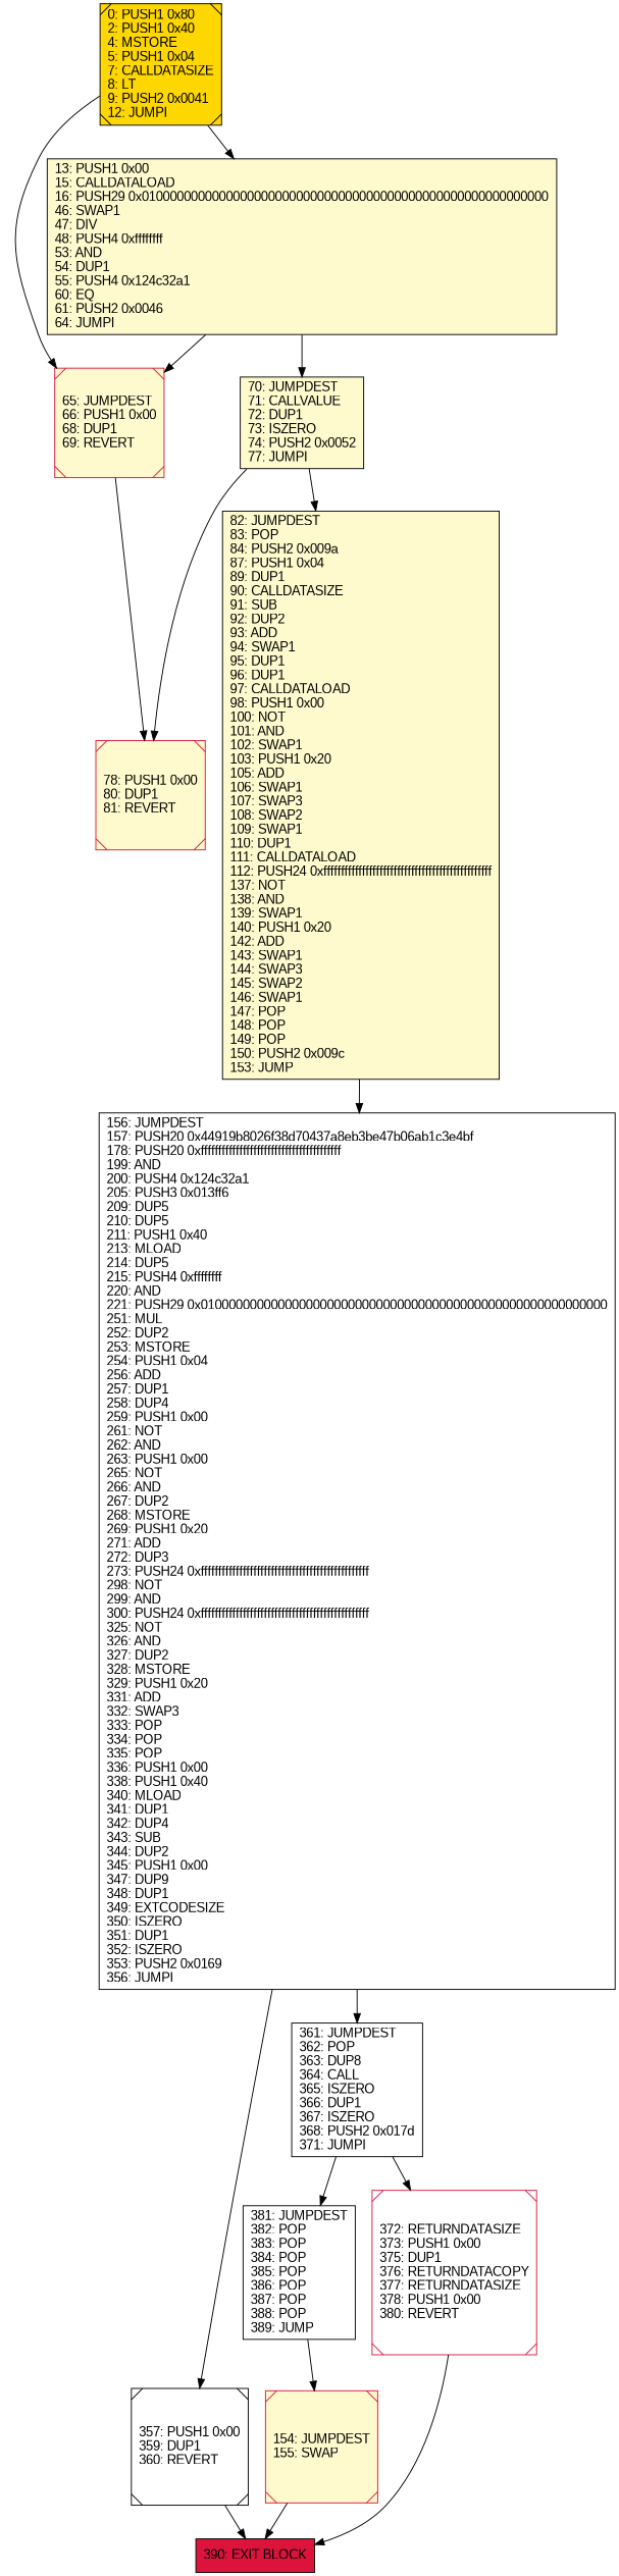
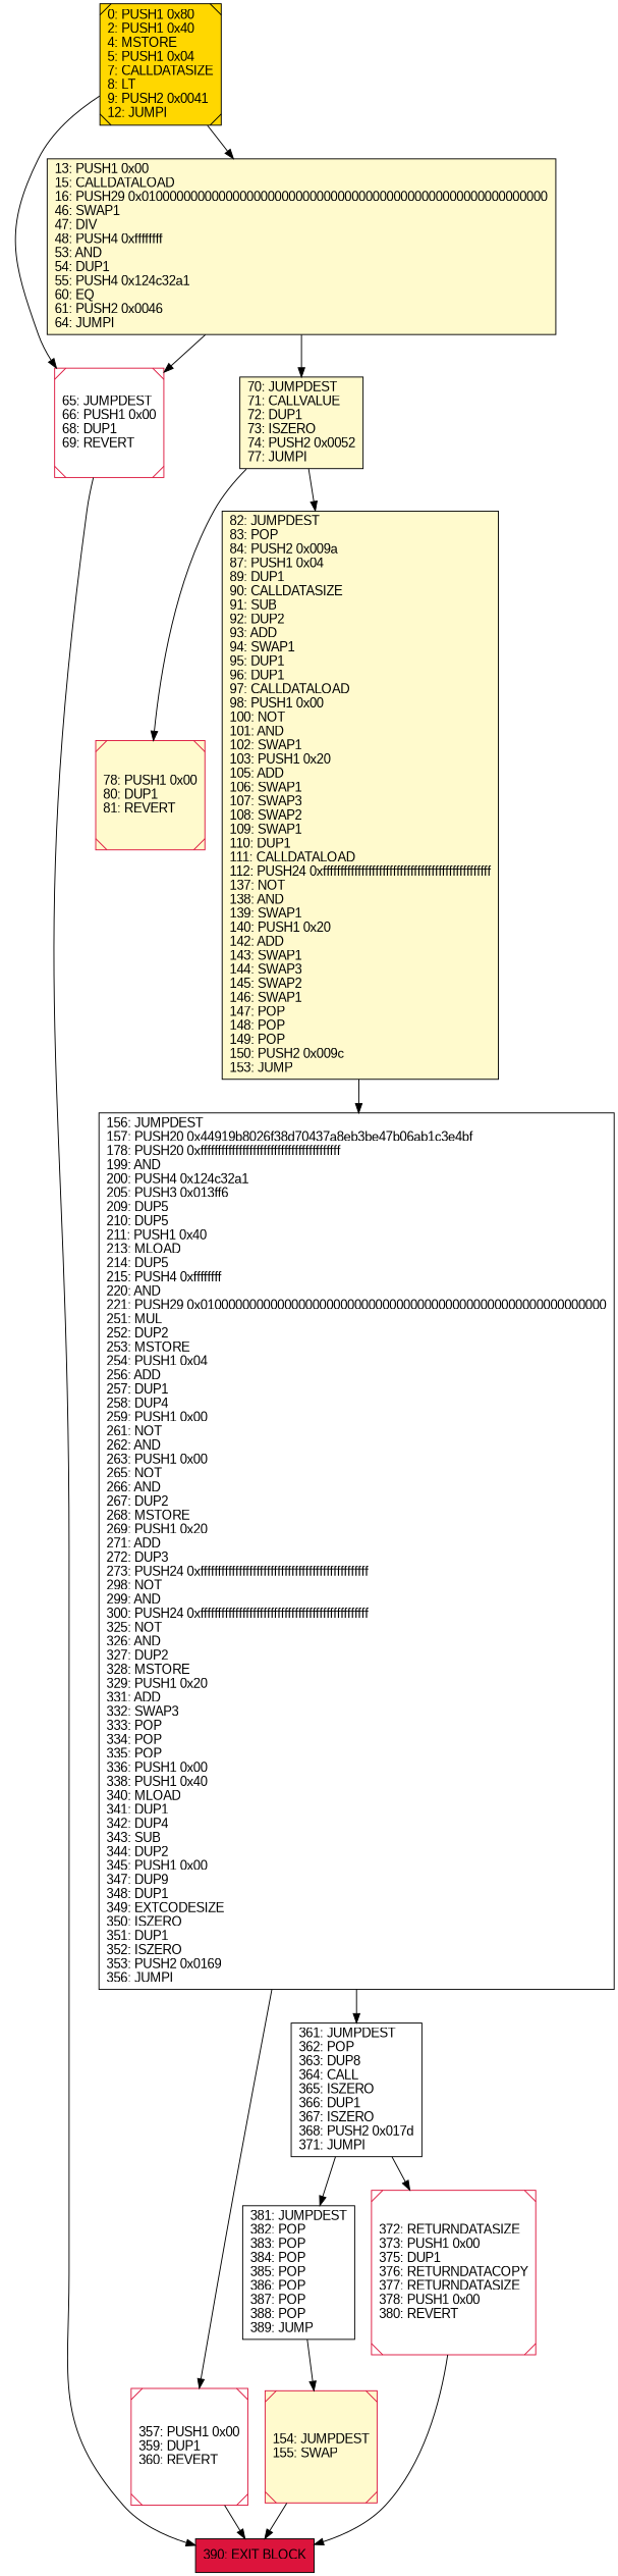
  digraph {
    rankdir=UD
    node [color=black fillcolor=lemonchiffon fontcolor=black fontname=arial shape=box style=filled]
    n1 [label="82: JUMPDEST\l83: POP\l84: PUSH2 0x009a\l87: PUSH1 0x04\l89: DUP1\l90: CALLDATASIZE\l91: SUB\l92: DUP2\l93: ADD\l94: SWAP1\l95: DUP1\l96: DUP1\l97: CALLDATALOAD\l98: PUSH1 0x00\l100: NOT\l101: AND\l102: SWAP1\l103: PUSH1 0x20\l105: ADD\l106: SWAP1\l107: SWAP3\l108: SWAP2\l109: SWAP1\l110: DUP1\l111: CALLDATALOAD\l112: PUSH24 0xffffffffffffffffffffffffffffffffffffffffffffffff\l137: NOT\l138: AND\l139: SWAP1\l140: PUSH1 0x20\l142: ADD\l143: SWAP1\l144: SWAP3\l145: SWAP2\l146: SWAP1\l147: POP\l148: POP\l149: POP\l150: PUSH2 0x009c\l153: JUMP\l"]
    n2 [fillcolor=white label="156: JUMPDEST\l157: PUSH20 0x44919b8026f38d70437a8eb3be47b06ab1c3e4bf\l178: PUSH20 0xffffffffffffffffffffffffffffffffffffffff\l199: AND\l200: PUSH4 0x124c32a1\l205: PUSH3 0x013ff6\l209: DUP5\l210: DUP5\l211: PUSH1 0x40\l213: MLOAD\l214: DUP5\l215: PUSH4 0xffffffff\l220: AND\l221: PUSH29 0x0100000000000000000000000000000000000000000000000000000000\l251: MUL\l252: DUP2\l253: MSTORE\l254: PUSH1 0x04\l256: ADD\l257: DUP1\l258: DUP4\l259: PUSH1 0x00\l261: NOT\l262: AND\l263: PUSH1 0x00\l265: NOT\l266: AND\l267: DUP2\l268: MSTORE\l269: PUSH1 0x20\l271: ADD\l272: DUP3\l273: PUSH24 0xffffffffffffffffffffffffffffffffffffffffffffffff\l298: NOT\l299: AND\l300: PUSH24 0xffffffffffffffffffffffffffffffffffffffffffffffff\l325: NOT\l326: AND\l327: DUP2\l328: MSTORE\l329: PUSH1 0x20\l331: ADD\l332: SWAP3\l333: POP\l334: POP\l335: POP\l336: PUSH1 0x00\l338: PUSH1 0x40\l340: MLOAD\l341: DUP1\l342: DUP4\l343: SUB\l344: DUP2\l345: PUSH1 0x00\l347: DUP9\l348: DUP1\l349: EXTCODESIZE\l350: ISZERO\l351: DUP1\l352: ISZERO\l353: PUSH2 0x0169\l356: JUMPI\l"]
-   n3 [fillcolor=white label="357: PUSH1 0x00\l359: DUP1\l360: REVERT\l" shape=Msquare]
+   n3 [color=crimson fillcolor=white label="357: PUSH1 0x00\l359: DUP1\l360: REVERT\l" shape=Msquare]
    n4 [fillcolor=white label="361: JUMPDEST\l362: POP\l363: DUP8\l364: CALL\l365: ISZERO\l366: DUP1\l367: ISZERO\l368: PUSH2 0x017d\l371: JUMPI\l"]
    n5 [fillcolor=white label="381: JUMPDEST\l382: POP\l383: POP\l384: POP\l385: POP\l386: POP\l387: POP\l388: POP\l389: JUMP\l"]
    n6 [color=crimson label="154: JUMPDEST\l155: SWAP\l" shape=Msquare]
    n7 [fillcolor=crimson label="390: EXIT BLOCK\l"]
    n8 [color=crimson fillcolor=white label="372: RETURNDATASIZE\l373: PUSH1 0x00\l375: DUP1\l376: RETURNDATACOPY\l377: RETURNDATASIZE\l378: PUSH1 0x00\l380: REVERT\l" shape=Msquare]
-   n9 [color=crimson label="65: JUMPDEST\l66: PUSH1 0x00\l68: DUP1\l69: REVERT\l" shape=Msquare]
+   n9 [color=crimson fillcolor=white label="65: JUMPDEST\l66: PUSH1 0x00\l68: DUP1\l69: REVERT\l" shape=Msquare]
    n10 [fillcolor=gold label="0: PUSH1 0x80\l2: PUSH1 0x40\l4: MSTORE\l5: PUSH1 0x04\l7: CALLDATASIZE\l8: LT\l9: PUSH2 0x0041\l12: JUMPI\l" shape=Msquare]
    n11 [label="13: PUSH1 0x00\l15: CALLDATALOAD\l16: PUSH29 0x0100000000000000000000000000000000000000000000000000000000\l46: SWAP1\l47: DIV\l48: PUSH4 0xffffffff\l53: AND\l54: DUP1\l55: PUSH4 0x124c32a1\l60: EQ\l61: PUSH2 0x0046\l64: JUMPI\l"]
    n12 [label="70: JUMPDEST\l71: CALLVALUE\l72: DUP1\l73: ISZERO\l74: PUSH2 0x0052\l77: JUMPI\l"]
    n13 [color=crimson label="78: PUSH1 0x00\l80: DUP1\l81: REVERT\l" shape=Msquare]
    n1 -> n2
    n2 -> n3
    n2 -> n4
    n3 -> n7
    n4 -> n5
    n4 -> n8
    n5 -> n6
    n6 -> n7
    n8 -> n7
-   n9 -> n13
+   n9 -> n7
    n10 -> n9
    n10 -> n11
    n11 -> n9
    n11 -> n12
    n12 -> n1
    n12 -> n13
  }
